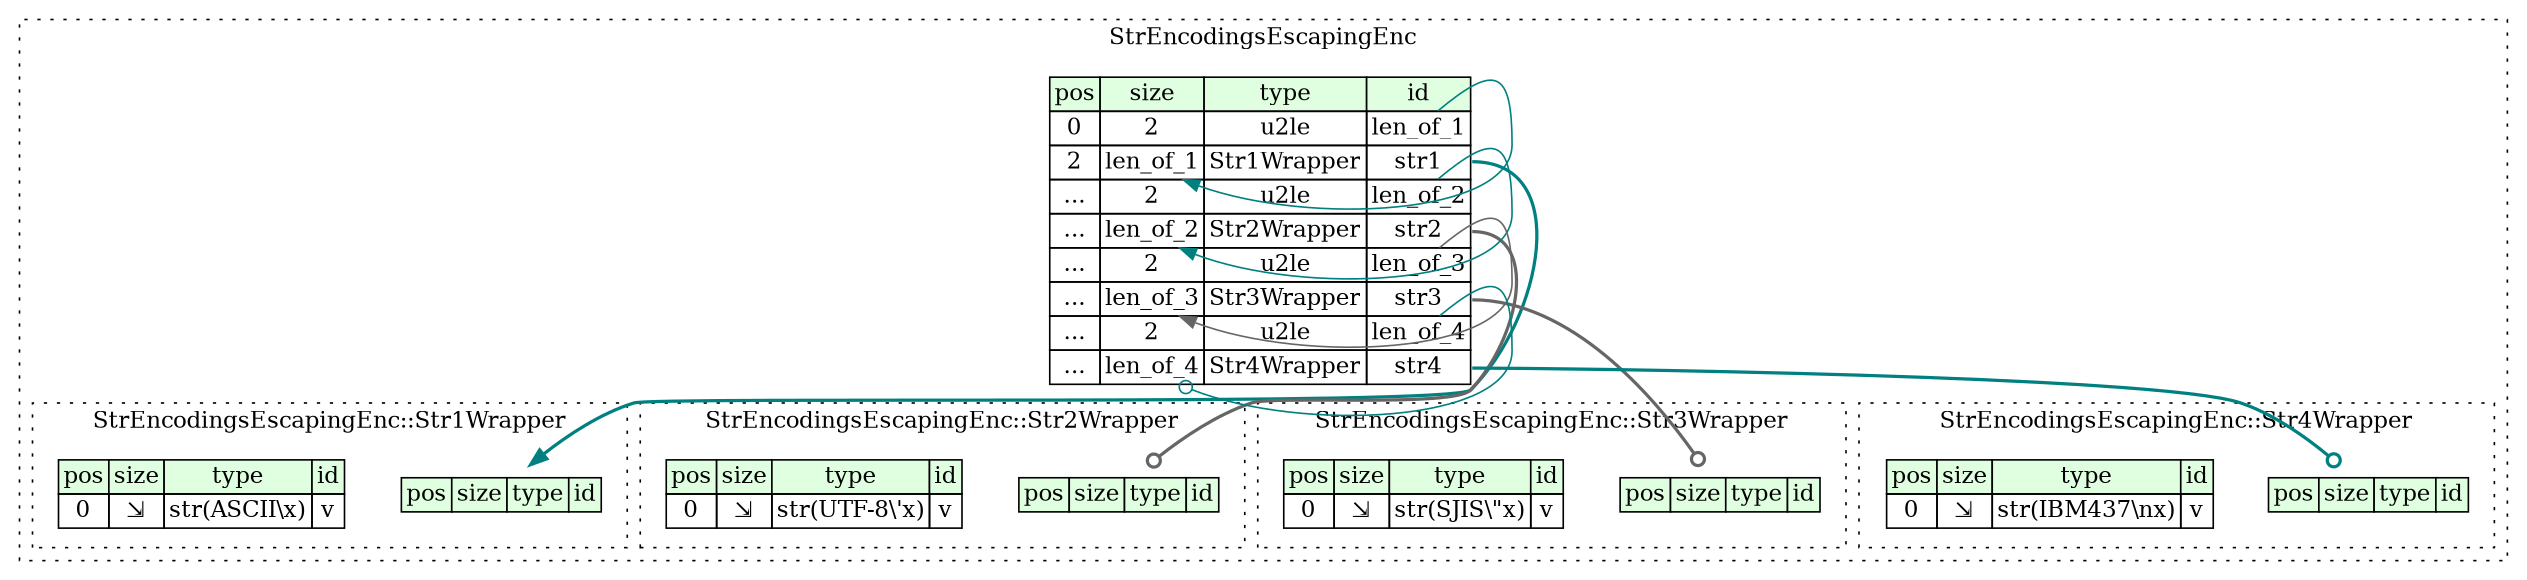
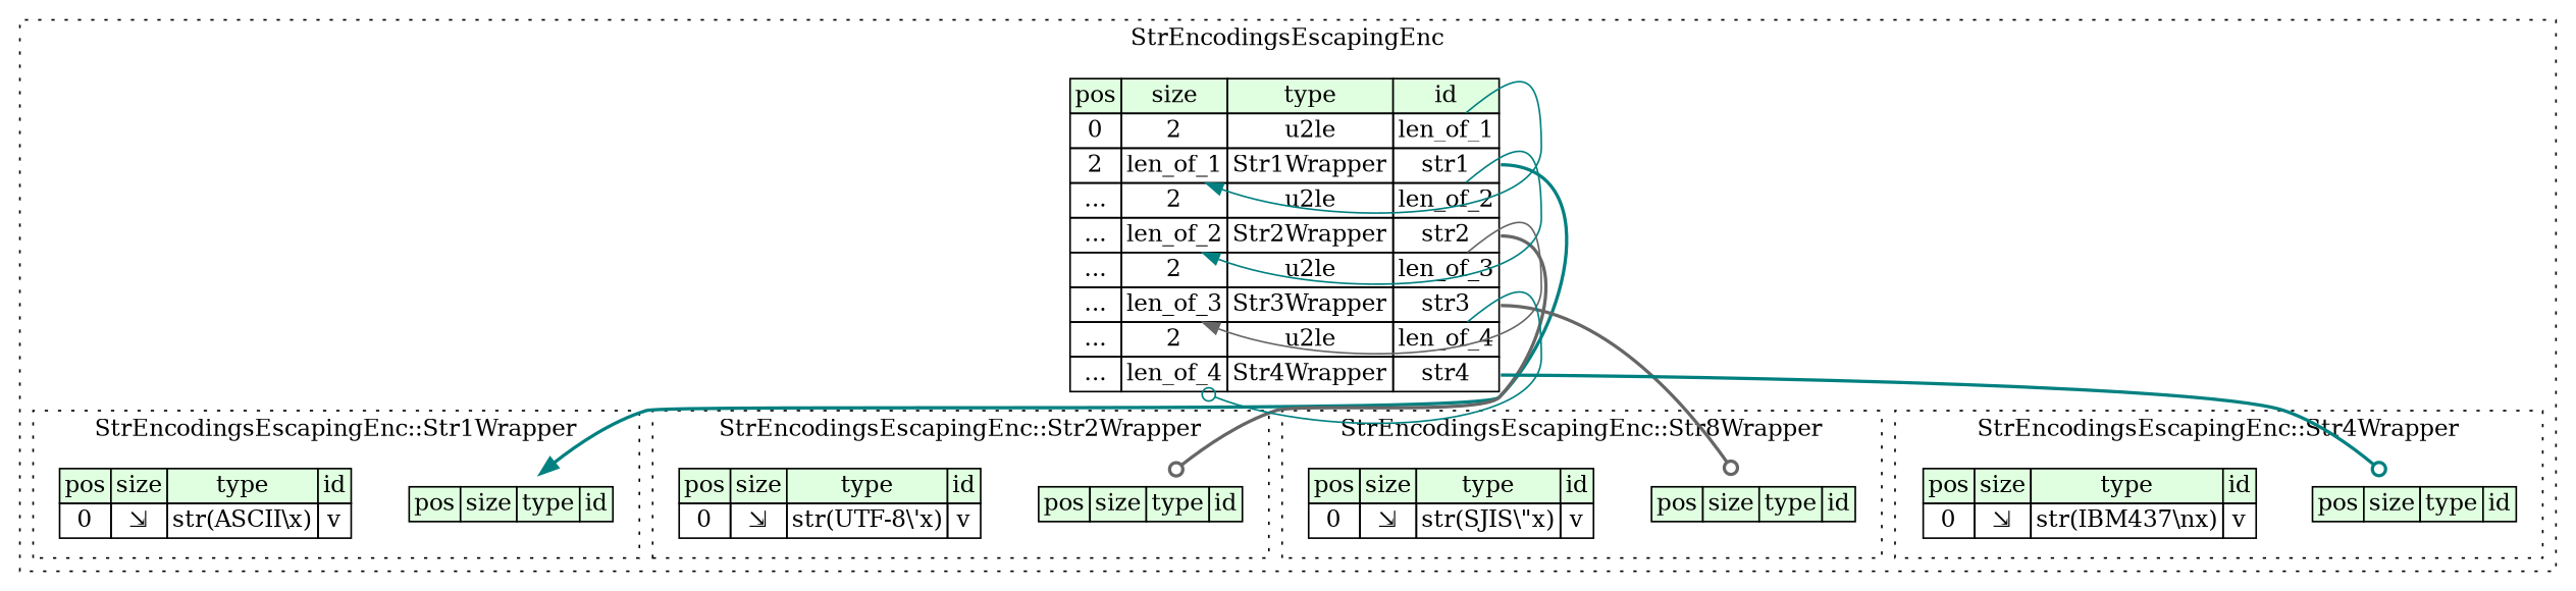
  digraph {
    rankdir=TB
    node [shape=plaintext]
    edge [color=teal arrowhead=normal]
    n1 [label=<<TABLE BORDER="0" CELLBORDER="1" CELLSPACING="0"> 				<TR><TD BGCOLOR="#E0FFE0">pos</TD><TD BGCOLOR="#E0FFE0">size</TD><TD BGCOLOR="#E0FFE0">type</TD><TD BGCOLOR="#E0FFE0">id</TD></TR> 			</TABLE>>]
    n2 [label=<<TABLE BORDER="0" CELLBORDER="1" CELLSPACING="0"> 				<TR><TD BGCOLOR="#E0FFE0">pos</TD><TD BGCOLOR="#E0FFE0">size</TD><TD BGCOLOR="#E0FFE0">type</TD><TD BGCOLOR="#E0FFE0">id</TD></TR> 				<TR><TD PORT="v_pos">0</TD><TD PORT="v_size">⇲</TD><TD>str(ASCII\\x)</TD><TD PORT="v_type">v</TD></TR> 			</TABLE>>]
    n3 [label=<<TABLE BORDER="0" CELLBORDER="1" CELLSPACING="0"> 				<TR><TD BGCOLOR="#E0FFE0">pos</TD><TD BGCOLOR="#E0FFE0">size</TD><TD BGCOLOR="#E0FFE0">type</TD><TD BGCOLOR="#E0FFE0">id</TD></TR> 			</TABLE>>]
    n4 [label=<<TABLE BORDER="0" CELLBORDER="1" CELLSPACING="0"> 				<TR><TD BGCOLOR="#E0FFE0">pos</TD><TD BGCOLOR="#E0FFE0">size</TD><TD BGCOLOR="#E0FFE0">type</TD><TD BGCOLOR="#E0FFE0">id</TD></TR> 				<TR><TD PORT="v_pos">0</TD><TD PORT="v_size">⇲</TD><TD>str(UTF-8\'x)</TD><TD PORT="v_type">v</TD></TR> 			</TABLE>>]
    n5 [label=<<TABLE BORDER="0" CELLBORDER="1" CELLSPACING="0"> 				<TR><TD BGCOLOR="#E0FFE0">pos</TD><TD BGCOLOR="#E0FFE0">size</TD><TD BGCOLOR="#E0FFE0">type</TD><TD BGCOLOR="#E0FFE0">id</TD></TR> 			</TABLE>>]
    n6 [label=<<TABLE BORDER="0" CELLBORDER="1" CELLSPACING="0"> 				<TR><TD BGCOLOR="#E0FFE0">pos</TD><TD BGCOLOR="#E0FFE0">size</TD><TD BGCOLOR="#E0FFE0">type</TD><TD BGCOLOR="#E0FFE0">id</TD></TR> 				<TR><TD PORT="v_pos">0</TD><TD PORT="v_size">⇲</TD><TD>str(SJIS\"x)</TD><TD PORT="v_type">v</TD></TR> 			</TABLE>>]
    n7 [label=<<TABLE BORDER="0" CELLBORDER="1" CELLSPACING="0"> 				<TR><TD BGCOLOR="#E0FFE0">pos</TD><TD BGCOLOR="#E0FFE0">size</TD><TD BGCOLOR="#E0FFE0">type</TD><TD BGCOLOR="#E0FFE0">id</TD></TR> 			</TABLE>>]
    n8 [label=<<TABLE BORDER="0" CELLBORDER="1" CELLSPACING="0"> 				<TR><TD BGCOLOR="#E0FFE0">pos</TD><TD BGCOLOR="#E0FFE0">size</TD><TD BGCOLOR="#E0FFE0">type</TD><TD BGCOLOR="#E0FFE0">id</TD></TR> 				<TR><TD PORT="v_pos">0</TD><TD PORT="v_size">⇲</TD><TD>str(IBM437\nx)</TD><TD PORT="v_type">v</TD></TR> 			</TABLE>>]
    n9 [label=<<TABLE BORDER="0" CELLBORDER="1" CELLSPACING="0"> 			<TR><TD BGCOLOR="#E0FFE0">pos</TD><TD BGCOLOR="#E0FFE0">size</TD><TD BGCOLOR="#E0FFE0">type</TD><TD BGCOLOR="#E0FFE0">id</TD></TR> 			<TR><TD PORT="len_of_1_pos">0</TD><TD PORT="len_of_1_size">2</TD><TD>u2le</TD><TD PORT="len_of_1_type">len_of_1</TD></TR> 			<TR><TD PORT="str1_pos">2</TD><TD PORT="str1_size">len_of_1</TD><TD>Str1Wrapper</TD><TD PORT="str1_type">str1</TD></TR> 			<TR><TD PORT="len_of_2_pos">...</TD><TD PORT="len_of_2_size">2</TD><TD>u2le</TD><TD PORT="len_of_2_type">len_of_2</TD></TR> 			<TR><TD PORT="str2_pos">...</TD><TD PORT="str2_size">len_of_2</TD><TD>Str2Wrapper</TD><TD PORT="str2_type">str2</TD></TR> 			<TR><TD PORT="len_of_3_pos">...</TD><TD PORT="len_of_3_size">2</TD><TD>u2le</TD><TD PORT="len_of_3_type">len_of_3</TD></TR> 			<TR><TD PORT="str3_pos">...</TD><TD PORT="str3_size">len_of_3</TD><TD>Str3Wrapper</TD><TD PORT="str3_type">str3</TD></TR> 			<TR><TD PORT="len_of_4_pos">...</TD><TD PORT="len_of_4_size">2</TD><TD>u2le</TD><TD PORT="len_of_4_type">len_of_4</TD></TR> 			<TR><TD PORT="str4_pos">...</TD><TD PORT="str4_size">len_of_4</TD><TD>Str4Wrapper</TD><TD PORT="str4_type">str4</TD></TR> 		</TABLE>>]
    subgraph cluster_1 {
      label=StrEncodingsEscapingEnc
      style=dotted
      n9
      subgraph cluster_2 {
        label="StrEncodingsEscapingEnc::Str1Wrapper"
        style=dotted
        n1
        n2
      }
      subgraph cluster_3 {
        label="StrEncodingsEscapingEnc::Str2Wrapper"
        style=dotted
        n3
        n4
      }
      subgraph cluster_4 {
-       label="StrEncodingsEscapingEnc::Str3Wrapper"
+       label="StrEncodingsEscapingEnc::Str8Wrapper"
        style=dotted
        n5
        n6
      }
      subgraph cluster_5 {
        label="StrEncodingsEscapingEnc::Str4Wrapper"
        style=dotted
        n7
        n8
      }
    }
    n9 -> n1 [style=bold tailport=str1_type]
    n9 -> n3 [style=bold tailport=str2_type color=gray40 arrowhead=odot]
    n9 -> n5 [style=bold tailport=str3_type color=gray40 arrowhead=odot]
    n9 -> n7 [style=bold tailport=str4_type arrowhead=odot]
    n9 -> n9 [headport=str1_size tailport=len_of_1_type]
    n9 -> n9 [headport=str2_size tailport=len_of_2_type]
    n9 -> n9 [color=gray40 headport=str3_size tailport=len_of_3_type]
    n9 -> n9 [headport=str4_size tailport=len_of_4_type arrowhead=odot]
  }
